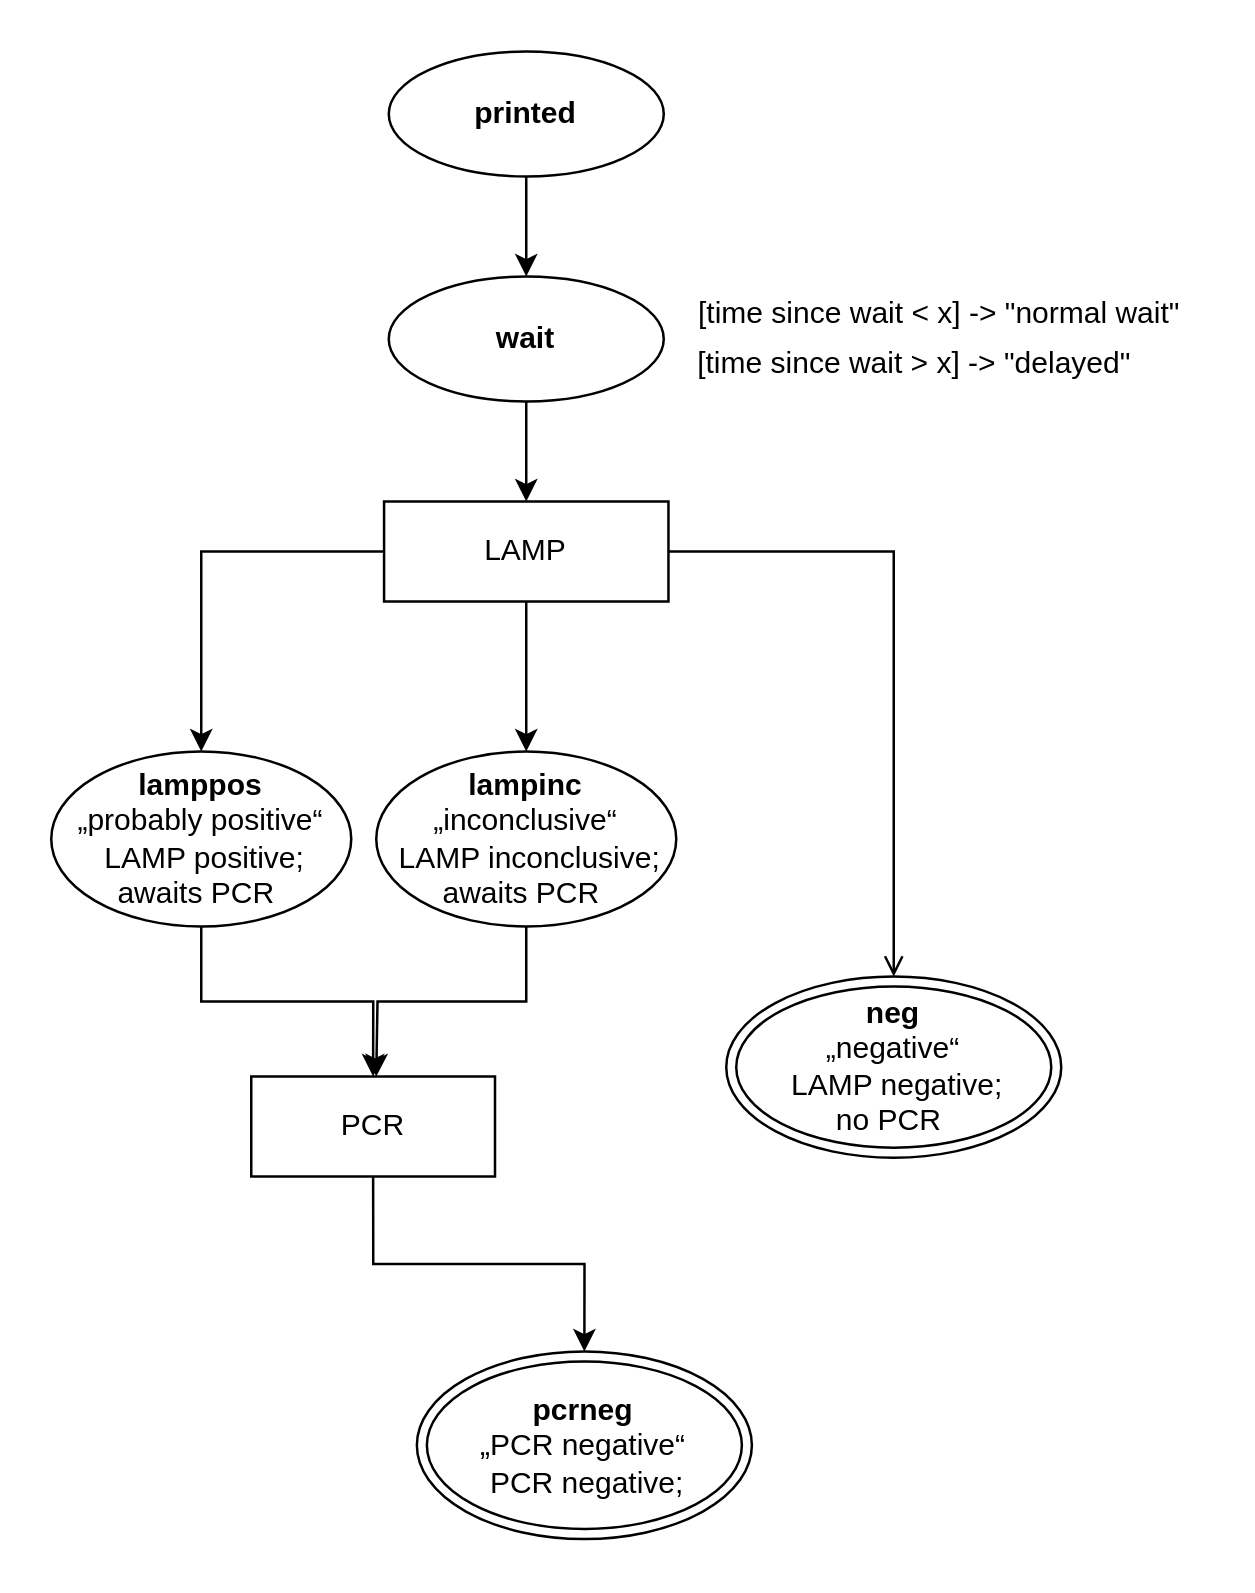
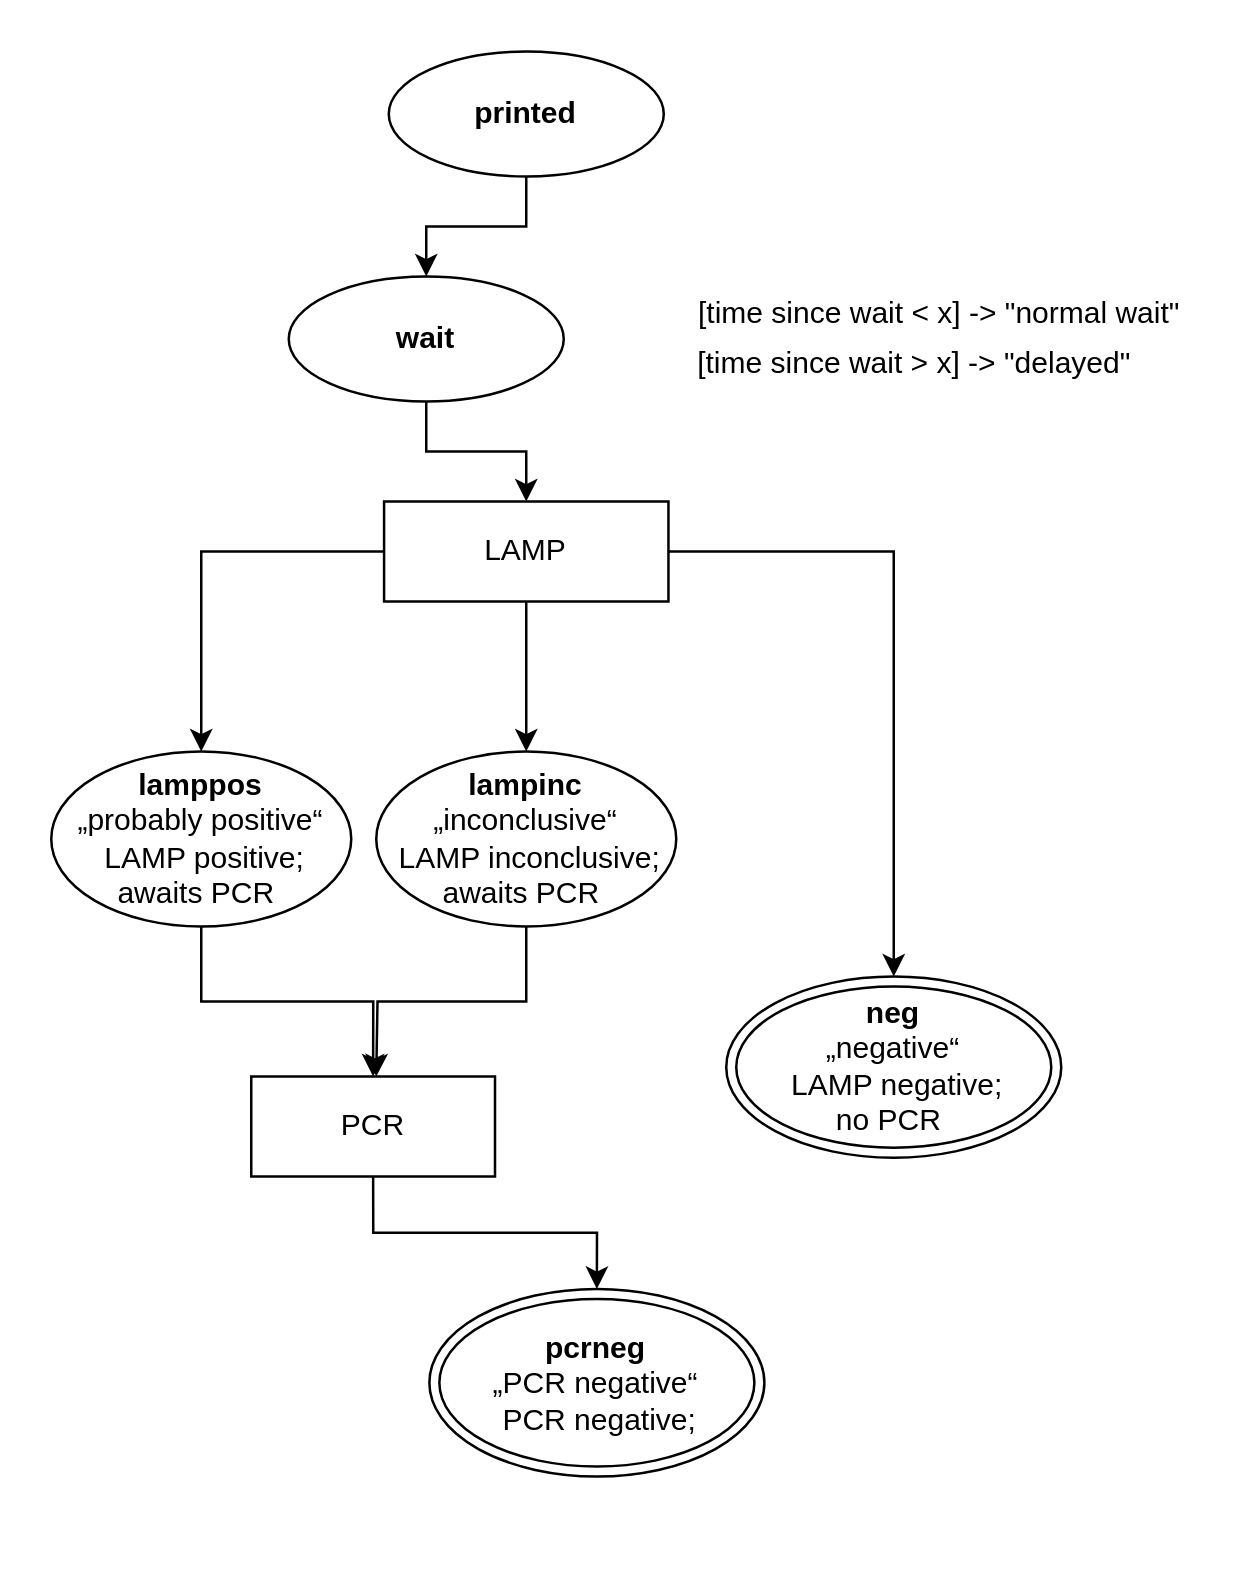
  <mxCell id="0" />
  <mxCell id="1" parent="0" />
  <mxCell id="2" style="edgeStyle=orthogonalEdgeStyle;rounded=0;orthogonalLoop=1;jettySize=auto;html=1;entryX=0.5;entryY=0;entryDx=0;entryDy=0;" edge="1" parent="1" source="3" target="5"><mxGeometry relative="1" as="geometry" /></mxCell>
  <mxCell id="3" value="&lt;b&gt;printed&lt;/b&gt;" style="ellipse;whiteSpace=wrap;html=1;" vertex="1" parent="1"><mxGeometry x="155.01" y="20" width="110" height="50" as="geometry" /></mxCell>
  <mxCell id="4" style="edgeStyle=orthogonalEdgeStyle;rounded=0;orthogonalLoop=1;jettySize=auto;html=1;entryX=0.5;entryY=0;entryDx=0;entryDy=0;" edge="1" parent="1" source="5" target="11"><mxGeometry relative="1" as="geometry" /></mxCell>
- <mxCell id="5" value="&lt;b&gt;wait&lt;/b&gt;" style="ellipse;whiteSpace=wrap;html=1;" vertex="1" parent="1"><mxGeometry x="155" y="110" width="110" height="50" as="geometry" /></mxCell>
+ <mxCell id="5" value="&lt;b&gt;wait&lt;/b&gt;" style="ellipse;whiteSpace=wrap;html=1;" vertex="1" parent="1"><mxGeometry x="115" y="110" width="110" height="50" as="geometry" /></mxCell>
  <mxCell id="6" value="[time since wait &amp;gt; x] -&amp;gt; &quot;delayed&quot;" style="text;html=1;align=center;verticalAlign=middle;resizable=0;points=[];autosize=1;" vertex="1" parent="1"><mxGeometry x="270" y="135" width="190" height="20" as="geometry" /></mxCell>
  <mxCell id="7" value="[time since wait &amp;lt; x] -&amp;gt; &quot;normal wait&quot;" style="text;html=1;align=center;verticalAlign=middle;resizable=0;points=[];autosize=1;" vertex="1" parent="1"><mxGeometry x="270" y="115" width="210" height="20" as="geometry" /></mxCell>
  <mxCell id="8" style="edgeStyle=orthogonalEdgeStyle;rounded=0;orthogonalLoop=1;jettySize=auto;html=1;exitX=0.5;exitY=1;exitDx=0;exitDy=0;entryX=0.5;entryY=0;entryDx=0;entryDy=0;" edge="1" parent="1" source="11" target="15"><mxGeometry relative="1" as="geometry" /></mxCell>
  <mxCell id="9" style="edgeStyle=orthogonalEdgeStyle;rounded=0;orthogonalLoop=1;jettySize=auto;html=1;entryX=0.5;entryY=0;entryDx=0;entryDy=0;" edge="1" parent="1" source="11" target="13"><mxGeometry relative="1" as="geometry" /></mxCell>
- <mxCell id="10" style="edgeStyle=orthogonalEdgeStyle;rounded=0;orthogonalLoop=1;jettySize=auto;html=1;endArrow=open;" edge="1" parent="1" source="11" target="16"><mxGeometry relative="1" as="geometry" /></mxCell>
+ <mxCell id="10" style="edgeStyle=orthogonalEdgeStyle;rounded=0;orthogonalLoop=1;jettySize=auto;html=1;" edge="1" parent="1" source="11" target="16"><mxGeometry relative="1" as="geometry" /></mxCell>
  <mxCell id="11" value="LAMP" style="rounded=0;whiteSpace=wrap;html=1;" vertex="1" parent="1"><mxGeometry x="153.13" y="200" width="113.75" height="40" as="geometry" /></mxCell>
  <mxCell id="12" style="edgeStyle=orthogonalEdgeStyle;rounded=0;orthogonalLoop=1;jettySize=auto;html=1;entryX=0.5;entryY=0;entryDx=0;entryDy=0;" edge="1" parent="1" source="13" target="18"><mxGeometry relative="1" as="geometry" /></mxCell>
  <mxCell id="13" value="&lt;b&gt;lamppos&lt;/b&gt;&lt;br&gt;„probably positive“&lt;br&gt;&amp;nbsp;LAMP positive;&lt;br&gt;awaits PCR&amp;nbsp;" style="ellipse;whiteSpace=wrap;html=1;" vertex="1" parent="1"><mxGeometry x="20" y="300" width="120" height="70" as="geometry" /></mxCell>
  <mxCell id="14" style="edgeStyle=orthogonalEdgeStyle;rounded=0;orthogonalLoop=1;jettySize=auto;html=1;exitX=0.5;exitY=1;exitDx=0;exitDy=0;" edge="1" parent="1" source="15"><mxGeometry relative="1" as="geometry"><mxPoint x="150" y="430" as="targetPoint" /></mxGeometry></mxCell>
  <mxCell id="15" value="&lt;b&gt;lampinc&lt;br&gt;&lt;/b&gt;„inconclusive“&lt;br&gt;&amp;nbsp;LAMP inconclusive;&lt;br&gt;awaits PCR&amp;nbsp;" style="ellipse;whiteSpace=wrap;html=1;" vertex="1" parent="1"><mxGeometry x="150" y="300" width="120" height="70" as="geometry" /></mxCell>
  <mxCell id="16" value="&lt;b&gt;neg&lt;br&gt;&lt;/b&gt;&lt;span&gt;„negative“&lt;/span&gt;&lt;br&gt;&lt;span&gt;&amp;nbsp;LAMP negative;&lt;/span&gt;&lt;br&gt;&lt;span&gt;no PCR&amp;nbsp;&lt;/span&gt;" style="ellipse;shape=doubleEllipse;whiteSpace=wrap;html=1;" vertex="1" parent="1"><mxGeometry x="290" y="390" width="134" height="72.5" as="geometry" /></mxCell>
  <mxCell id="17" style="edgeStyle=orthogonalEdgeStyle;rounded=0;orthogonalLoop=1;jettySize=auto;html=1;exitX=0.5;exitY=1;exitDx=0;exitDy=0;entryX=0.5;entryY=0;entryDx=0;entryDy=0;" edge="1" parent="1" source="18" target="19"><mxGeometry relative="1" as="geometry" /></mxCell>
  <mxCell id="18" value="PCR" style="rounded=0;whiteSpace=wrap;html=1;" vertex="1" parent="1"><mxGeometry x="100" y="430" width="97.5" height="40" as="geometry" /></mxCell>
- <mxCell id="19" value="&lt;b&gt;pcrneg&lt;br&gt;&lt;/b&gt;&lt;span&gt;„PCR negative“&lt;/span&gt;&lt;br&gt;&lt;span&gt;&amp;nbsp;PCR negative;&lt;/span&gt;" style="ellipse;shape=doubleEllipse;whiteSpace=wrap;html=1;" vertex="1" parent="1"><mxGeometry x="166.25" y="540" width="134" height="75" as="geometry" /></mxCell>
+ <mxCell id="19" value="&lt;b&gt;pcrneg&lt;br&gt;&lt;/b&gt;&lt;span&gt;„PCR negative“&lt;/span&gt;&lt;br&gt;&lt;span&gt;&amp;nbsp;PCR negative;&lt;/span&gt;" style="ellipse;shape=doubleEllipse;whiteSpace=wrap;html=1;" vertex="1" parent="1"><mxGeometry x="171.25" y="515" width="134" height="75" as="geometry" /></mxCell>
